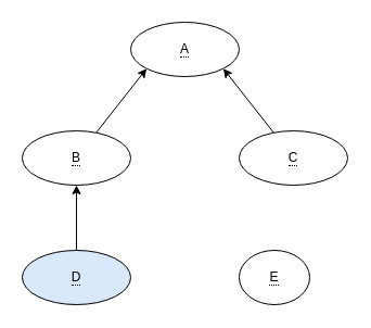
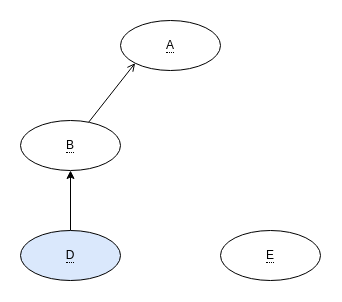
  <mxCell id="0" />
  <mxCell id="1" parent="0" />
  <mxCell id="2" value="&lt;span style=&quot;border-bottom: 1px dotted&quot;&gt;A&lt;/span&gt;" style="ellipse;whiteSpace=wrap;html=1;align=center;" vertex="1" parent="1"><mxGeometry x="120" y="20" width="100" height="50" as="geometry" /></mxCell>
- <mxCell id="3" style="edgeStyle=none;rounded=0;orthogonalLoop=1;jettySize=auto;html=1;entryX=0;entryY=1;entryDx=0;entryDy=0;" edge="1" parent="1" source="4" target="2"><mxGeometry relative="1" as="geometry" /></mxCell>
+ <mxCell id="3" style="edgeStyle=none;rounded=0;orthogonalLoop=1;jettySize=auto;html=1;entryX=0;entryY=1;entryDx=0;entryDy=0;endArrow=open;" edge="1" parent="1" source="4" target="2"><mxGeometry relative="1" as="geometry" /></mxCell>
  <mxCell id="4" value="&lt;span style=&quot;border-bottom: 1px dotted&quot;&gt;B&lt;/span&gt;" style="ellipse;whiteSpace=wrap;html=1;align=center;" vertex="1" parent="1"><mxGeometry x="20" y="120" width="100" height="50" as="geometry" /></mxCell>
- <mxCell id="5" style="rounded=0;orthogonalLoop=1;jettySize=auto;html=1;entryX=1;entryY=1;entryDx=0;entryDy=0;" edge="1" parent="1" source="6" target="2"><mxGeometry relative="1" as="geometry" /></mxCell>
- <mxCell id="6" value="&lt;span style=&quot;border-bottom: 1px dotted&quot;&gt;C&lt;/span&gt;" style="ellipse;whiteSpace=wrap;html=1;align=center;" vertex="1" parent="1"><mxGeometry x="220" y="120" width="100" height="50" as="geometry" /></mxCell>
  <mxCell id="7" style="edgeStyle=none;rounded=0;orthogonalLoop=1;jettySize=auto;html=1;entryX=0.5;entryY=1;entryDx=0;entryDy=0;" edge="1" parent="1" source="8" target="4"><mxGeometry relative="1" as="geometry" /></mxCell>
  <mxCell id="8" value="&lt;span style=&quot;border-bottom: 1px dotted&quot;&gt;D&lt;/span&gt;" style="ellipse;whiteSpace=wrap;html=1;align=center;fillColor=#dae8fc;" vertex="1" parent="1"><mxGeometry x="20" y="230" width="100" height="50" as="geometry" /></mxCell>
- <mxCell id="9" value="&lt;span style=&quot;border-bottom: 1px dotted&quot;&gt;E&lt;/span&gt;" style="ellipse;whiteSpace=wrap;html=1;align=center;" vertex="1" parent="1"><mxGeometry x="220" y="230" width="65" height="50" as="geometry" /></mxCell>
+ <mxCell id="9" value="&lt;span style=&quot;border-bottom: 1px dotted&quot;&gt;E&lt;/span&gt;" style="ellipse;whiteSpace=wrap;html=1;align=center;" vertex="1" parent="1"><mxGeometry x="220" y="230" width="100" height="50" as="geometry" /></mxCell>
